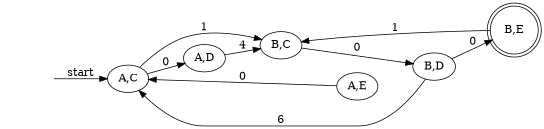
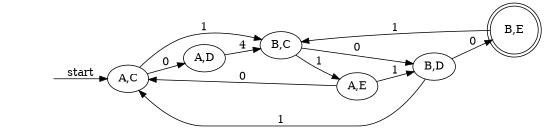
  digraph {
    rankdir=LR
    start [style=invisible]
    "A,C"
    "A,D"
    "B,C"
    "B,E" [shape=doublecircle]
    "A,E"
    "B,D"
    start -> "A,C" [label=start]
    "A,C" -> "A,D" [label=0]
    "A,C" -> "B,C" [label=1]
    "A,D" -> "B,C" [label=4]
+   "B,C" -> "A,E" [label=1]
    "B,C" -> "B,D" [label=0]
    "B,E" -> "B,C" [label=1]
    "A,E" -> "A,C" [label=0]
-   "B,D" -> "A,C" [label=6]
+   "A,E" -> "B,D" [label=1]
+   "B,D" -> "A,C" [label=1]
    "B,D" -> "B,E" [label=0]
  }
